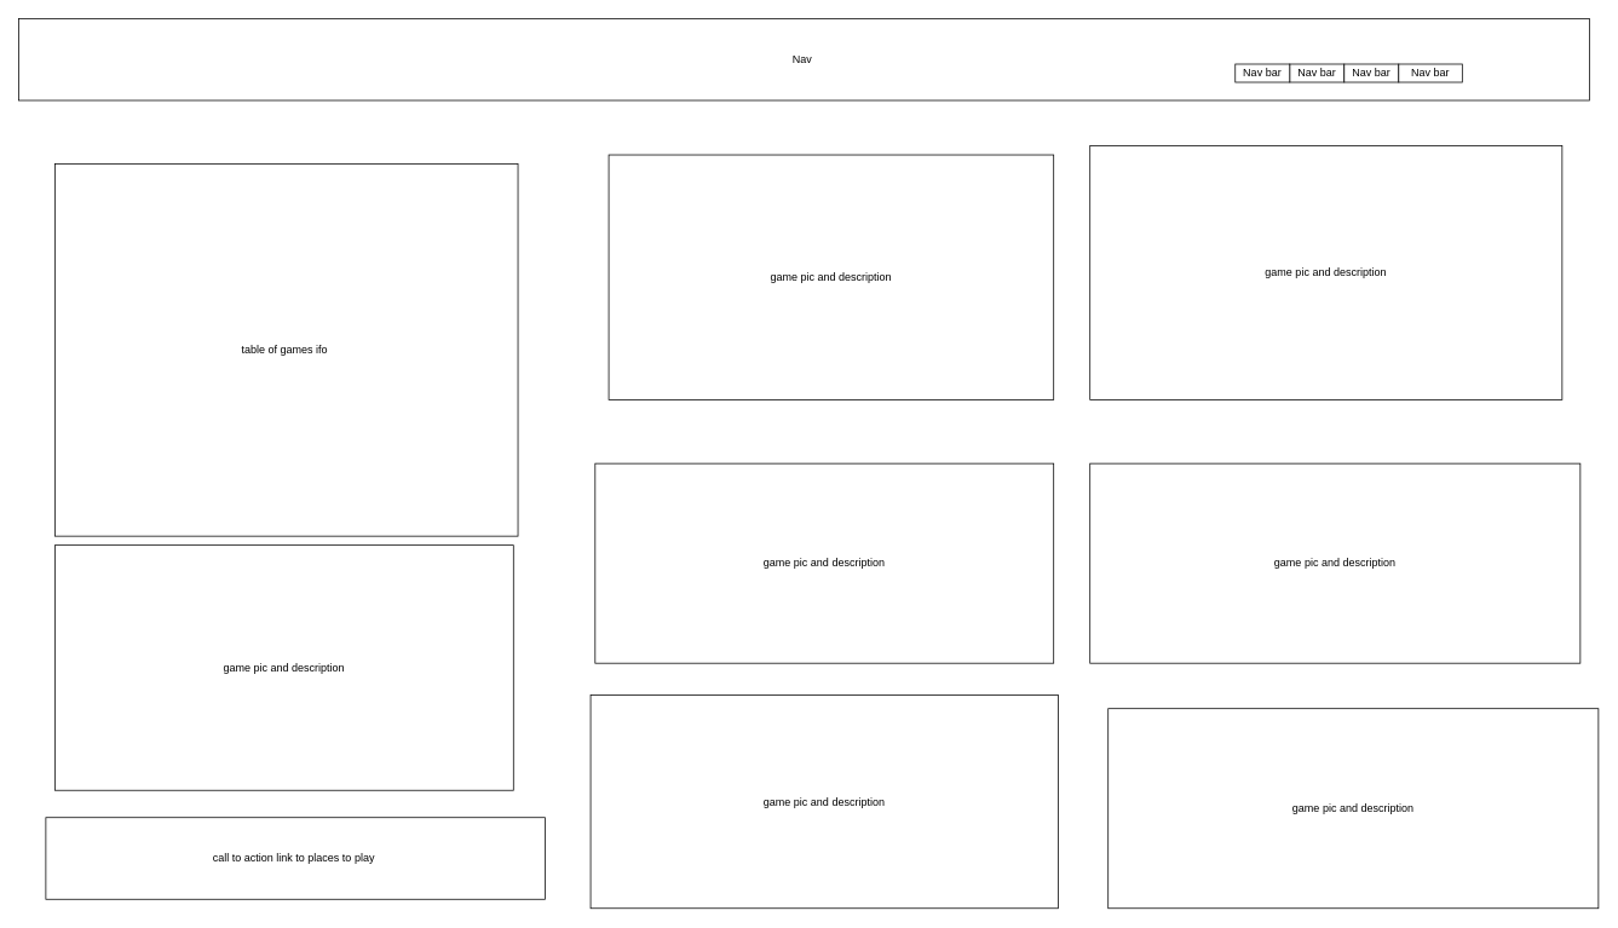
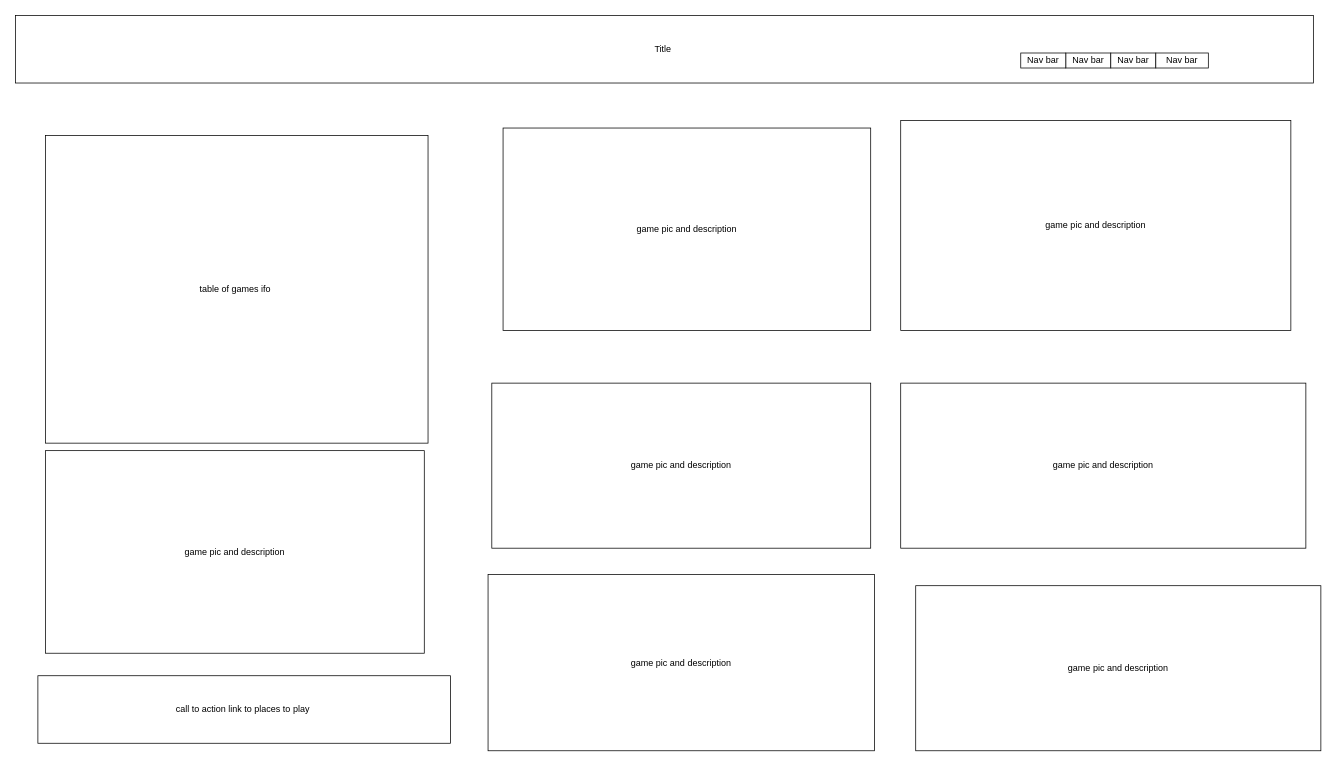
  <mxCell id="0" />
  <mxCell id="1" parent="0" />
  <mxCell id="2" value="table of games ifo&amp;nbsp;" style="rounded=0;whiteSpace=wrap;html=1;" vertex="1" parent="1"><mxGeometry x="60" y="180" width="510" height="410" as="geometry" /></mxCell>
- <mxCell id="3" value="Nav&amp;nbsp;" style="rounded=0;whiteSpace=wrap;html=1;" vertex="1" parent="1"><mxGeometry y="20" width="1730" height="90" as="geometry" x="20" /></mxCell>
+ <mxCell id="3" value="Title&amp;nbsp;" style="rounded=0;whiteSpace=wrap;html=1;" vertex="1" parent="1"><mxGeometry y="20" width="1730" height="90" as="geometry" x="20" /></mxCell>
  <mxCell id="4" value="Nav bar" style="rounded=0;whiteSpace=wrap;html=1;" vertex="1" parent="1"><mxGeometry x="1420" y="70" width="60" height="20" as="geometry" /></mxCell>
  <mxCell id="5" value="Nav bar" style="rounded=0;whiteSpace=wrap;html=1;" vertex="1" parent="1"><mxGeometry x="1480" y="70" width="60" height="20" as="geometry" /></mxCell>
  <mxCell id="6" value="Nav bar" style="rounded=0;whiteSpace=wrap;html=1;" vertex="1" parent="1"><mxGeometry x="1540" y="70" width="70" height="20" as="geometry" /></mxCell>
  <mxCell id="7" value="Nav bar" style="rounded=0;whiteSpace=wrap;html=1;" vertex="1" parent="1"><mxGeometry x="1360" y="70" width="60" height="20" as="geometry" /></mxCell>
  <mxCell id="8" value="call to action link to places to play&amp;nbsp;" style="rounded=0;whiteSpace=wrap;html=1;" vertex="1" parent="1"><mxGeometry x="50" y="900" width="550" height="90" as="geometry" /></mxCell>
  <mxCell id="9" value="game pic and description" style="rounded=0;whiteSpace=wrap;html=1;" vertex="1" parent="1"><mxGeometry x="670" y="170" width="490" height="270" as="geometry" /></mxCell>
  <mxCell id="10" value="game pic and description" style="rounded=0;whiteSpace=wrap;html=1;" vertex="1" parent="1"><mxGeometry x="1200" y="160" width="520" height="280" as="geometry" /></mxCell>
  <mxCell id="11" value="game pic and description" style="rounded=0;whiteSpace=wrap;html=1;" vertex="1" parent="1"><mxGeometry x="655" y="510" width="505" height="220" as="geometry" /></mxCell>
  <mxCell id="12" value="game pic and description" style="rounded=0;whiteSpace=wrap;html=1;" vertex="1" parent="1"><mxGeometry x="1200" y="510" width="540" height="220" as="geometry" /></mxCell>
  <mxCell id="13" value="game pic and description" style="rounded=0;whiteSpace=wrap;html=1;" vertex="1" parent="1"><mxGeometry x="60" y="600" width="505" height="270" as="geometry" /></mxCell>
  <mxCell id="14" value="game pic and description" style="rounded=0;whiteSpace=wrap;html=1;" vertex="1" parent="1"><mxGeometry x="1220" y="780" width="540" height="220" as="geometry" /></mxCell>
  <mxCell id="15" value="game pic and description" style="rounded=0;whiteSpace=wrap;html=1;" vertex="1" parent="1"><mxGeometry x="650" y="765" width="515" height="235" as="geometry" /></mxCell>
